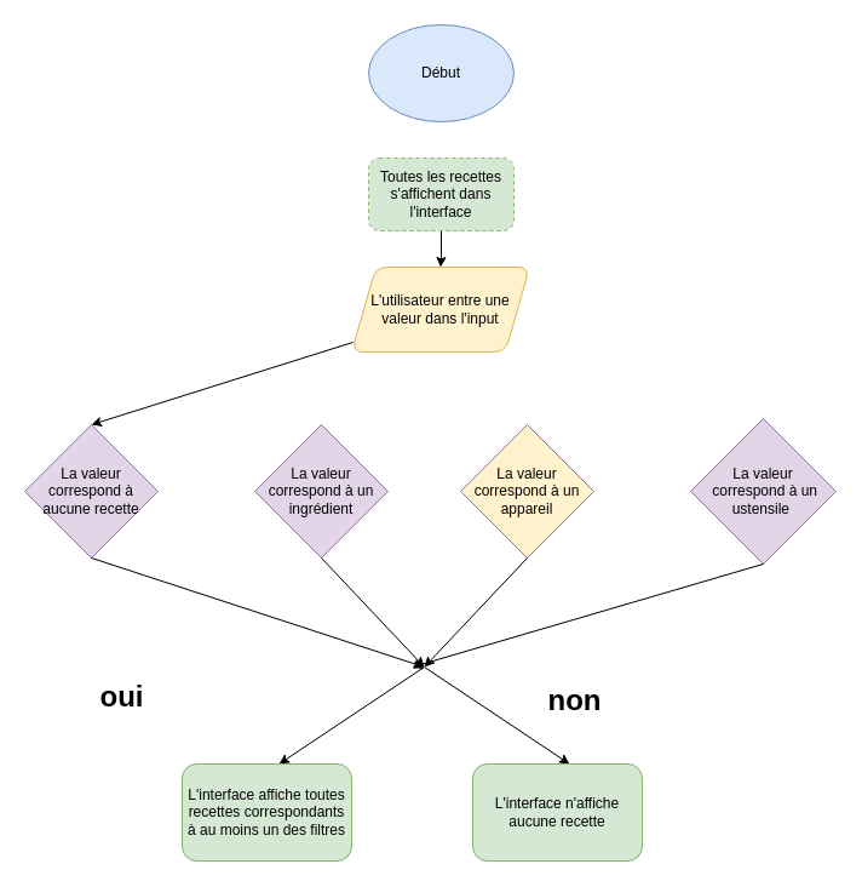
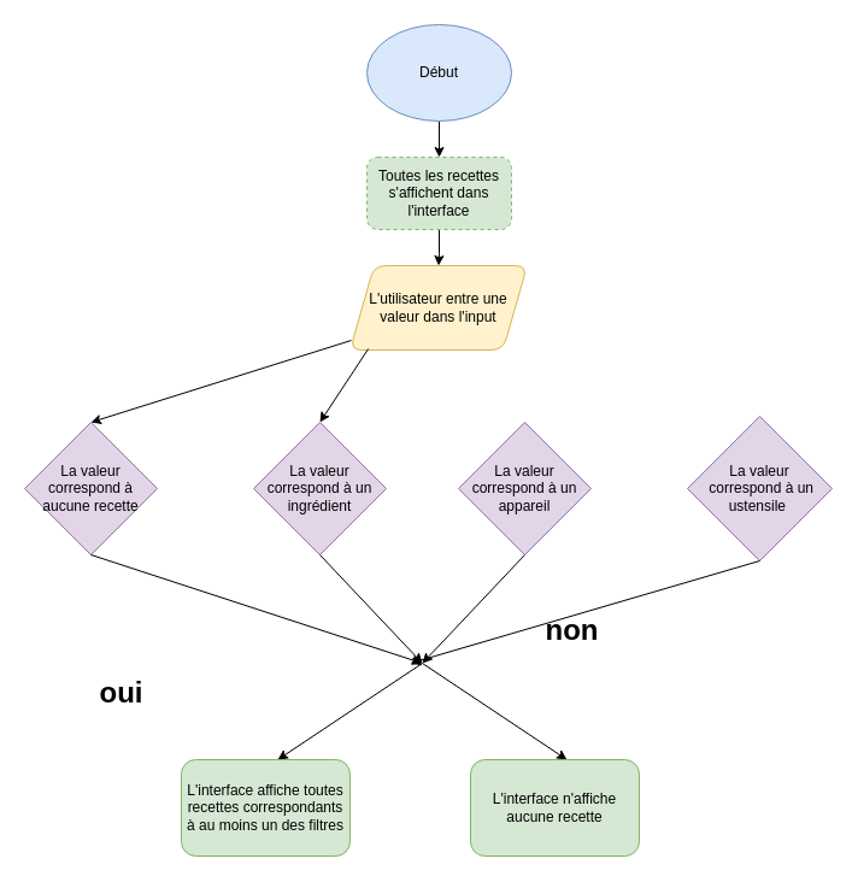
  <mxCell id="0" />
  <mxCell id="1" parent="0" />
+ <mxCell id="2" value="" style="edgeStyle=orthogonalEdgeStyle;rounded=0;orthogonalLoop=1;jettySize=auto;html=1;" edge="1" parent="1" source="3" target="5"><mxGeometry relative="1" as="geometry" /></mxCell>
  <mxCell id="3" value="Début" style="ellipse;whiteSpace=wrap;html=1;fillColor=#dae8fc;strokeColor=#6c8ebf;" vertex="1" parent="1"><mxGeometry x="304" y="20" width="120" height="80" as="geometry" /></mxCell>
  <mxCell id="4" value="" style="edgeStyle=orthogonalEdgeStyle;rounded=0;orthogonalLoop=1;jettySize=auto;html=1;" edge="1" parent="1" source="5" target="6"><mxGeometry relative="1" as="geometry" /></mxCell>
  <mxCell id="5" value="Toutes les recettes s'affichent dans l'interface" style="rounded=1;whiteSpace=wrap;html=1;fillColor=#d5e8d4;strokeColor=#82b366;dashed=1;" vertex="1" parent="1"><mxGeometry x="304" y="130" width="120" height="60" as="geometry" /></mxCell>
  <mxCell id="6" value="L'utilisateur entre une valeur dans l'input" style="shape=parallelogram;perimeter=parallelogramPerimeter;whiteSpace=wrap;html=1;fixedSize=1;rounded=1;fillColor=#fff2cc;strokeColor=#d6b656;" vertex="1" parent="1"><mxGeometry x="290" y="220" width="147" height="70" as="geometry" /></mxCell>
  <mxCell id="7" value="" style="endArrow=classic;html=1;rounded=0;exitX=0.007;exitY=0.886;exitDx=0;exitDy=0;entryX=0.5;entryY=0;entryDx=0;entryDy=0;exitPerimeter=0;" edge="1" parent="1" source="6" target="9"><mxGeometry width="50" height="50" relative="1" as="geometry"><mxPoint x="290" y="290" as="sourcePoint" /><mxPoint x="90" y="340" as="targetPoint" /><Array as="points" /></mxGeometry></mxCell>
  <mxCell id="8" value="La valeur correspond à un ingrédient" style="rhombus;whiteSpace=wrap;html=1;fillColor=#e1d5e7;strokeColor=#9673a6;" vertex="1" parent="1"><mxGeometry x="210" y="350" width="110" height="110" as="geometry" /></mxCell>
  <mxCell id="9" value="La valeur correspond à aucune recette" style="rhombus;whiteSpace=wrap;html=1;fillColor=#e1d5e7;strokeColor=#9673a6;" vertex="1" parent="1"><mxGeometry x="20" y="350" width="110" height="110" as="geometry" /></mxCell>
  <mxCell id="10" value="La valeur&lt;br&gt;&amp;nbsp;correspond à un ustensile&amp;nbsp;" style="rhombus;whiteSpace=wrap;html=1;fillColor=#e1d5e7;strokeColor=#9673a6;" vertex="1" parent="1"><mxGeometry x="570" y="345" width="120" height="120" as="geometry" /></mxCell>
- <mxCell id="11" value="La valeur correspond à un appareil" style="rhombus;whiteSpace=wrap;html=1;fillColor=#fff2cc;strokeColor=#9673a6;" vertex="1" parent="1"><mxGeometry x="380" y="350" width="110" height="110" as="geometry" /></mxCell>
+ <mxCell id="11" value="La valeur correspond à un appareil" style="rhombus;whiteSpace=wrap;html=1;fillColor=#e1d5e7;strokeColor=#9673a6;" vertex="1" parent="1"><mxGeometry x="380" y="350" width="110" height="110" as="geometry" /></mxCell>
+ <mxCell id="12" value="" style="endArrow=classic;html=1;rounded=0;entryX=0.5;entryY=0;entryDx=0;entryDy=0;exitX=0.103;exitY=0.986;exitDx=0;exitDy=0;exitPerimeter=0;" edge="1" parent="1" source="6" target="8"><mxGeometry width="50" height="50" relative="1" as="geometry"><mxPoint x="340" y="290" as="sourcePoint" /><mxPoint x="390" y="240" as="targetPoint" /></mxGeometry></mxCell>
  <mxCell id="13" value="" style="endArrow=classic;html=1;rounded=0;fontSize=12;exitX=0.5;exitY=1;exitDx=0;exitDy=0;" edge="1" parent="1" source="9"><mxGeometry width="50" height="50" relative="1" as="geometry"><mxPoint x="340" y="490" as="sourcePoint" /><mxPoint x="350" y="550" as="targetPoint" /></mxGeometry></mxCell>
  <mxCell id="14" value="" style="endArrow=classic;html=1;rounded=0;fontSize=12;exitX=0.5;exitY=1;exitDx=0;exitDy=0;" edge="1" parent="1" source="8"><mxGeometry width="50" height="50" relative="1" as="geometry"><mxPoint x="340" y="490" as="sourcePoint" /><mxPoint x="350" y="550" as="targetPoint" /></mxGeometry></mxCell>
  <mxCell id="15" value="" style="endArrow=classic;html=1;rounded=0;fontSize=12;exitX=0.5;exitY=1;exitDx=0;exitDy=0;" edge="1" parent="1" source="11"><mxGeometry width="50" height="50" relative="1" as="geometry"><mxPoint x="340" y="490" as="sourcePoint" /><mxPoint x="350" y="550" as="targetPoint" /></mxGeometry></mxCell>
  <mxCell id="16" value="" style="endArrow=classic;html=1;rounded=0;fontSize=12;exitX=0.5;exitY=1;exitDx=0;exitDy=0;" edge="1" parent="1" source="10"><mxGeometry width="50" height="50" relative="1" as="geometry"><mxPoint x="340" y="490" as="sourcePoint" /><mxPoint x="340" y="550" as="targetPoint" /></mxGeometry></mxCell>
  <mxCell id="17" value="" style="endArrow=classic;html=1;rounded=0;fontSize=12;" edge="1" parent="1"><mxGeometry width="50" height="50" relative="1" as="geometry"><mxPoint x="350" y="550" as="sourcePoint" /><mxPoint x="230" y="630" as="targetPoint" /></mxGeometry></mxCell>
  <mxCell id="18" value="" style="endArrow=classic;html=1;rounded=0;fontSize=12;" edge="1" parent="1"><mxGeometry width="50" height="50" relative="1" as="geometry"><mxPoint x="350" y="550" as="sourcePoint" /><mxPoint x="470" y="630" as="targetPoint" /></mxGeometry></mxCell>
  <mxCell id="19" value="L'interface affiche toutes recettes correspondants à au moins un des filtres" style="rounded=1;whiteSpace=wrap;html=1;fontSize=12;fillColor=#d5e8d4;strokeColor=#82b366;" vertex="1" parent="1"><mxGeometry x="150" y="630" width="140" height="80" as="geometry" /></mxCell>
  <mxCell id="20" value="L'interface n'affiche aucune recette" style="rounded=1;whiteSpace=wrap;html=1;fontSize=12;fillColor=#d5e8d4;strokeColor=#82b366;" vertex="1" parent="1"><mxGeometry x="390" y="630" width="140" height="80" as="geometry" /></mxCell>
  <mxCell id="21" value="oui" style="text;strokeColor=none;fillColor=none;html=1;fontSize=24;fontStyle=1;verticalAlign=middle;align=center;" vertex="1" parent="1"><mxGeometry x="50" y="555" width="100" height="40" as="geometry" /></mxCell>
- <mxCell id="22" value="non" style="text;strokeColor=none;fillColor=none;html=1;fontSize=24;fontStyle=1;verticalAlign=middle;align=center;" vertex="1" parent="1"><mxGeometry x="424" y="560" width="100" height="35" as="geometry" /></mxCell>
+ <mxCell id="22" value="non" style="text;strokeColor=none;fillColor=none;html=1;fontSize=24;fontStyle=1;verticalAlign=middle;align=center;" vertex="1" parent="1"><mxGeometry x="424" y="505" width="100" height="35" as="geometry" /></mxCell>
